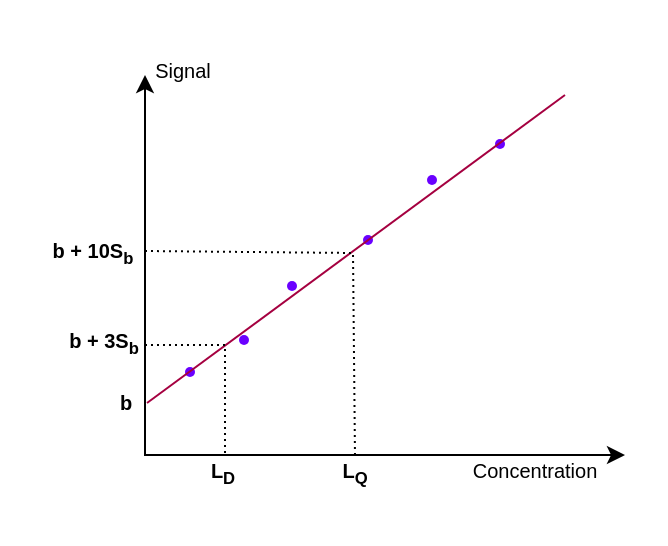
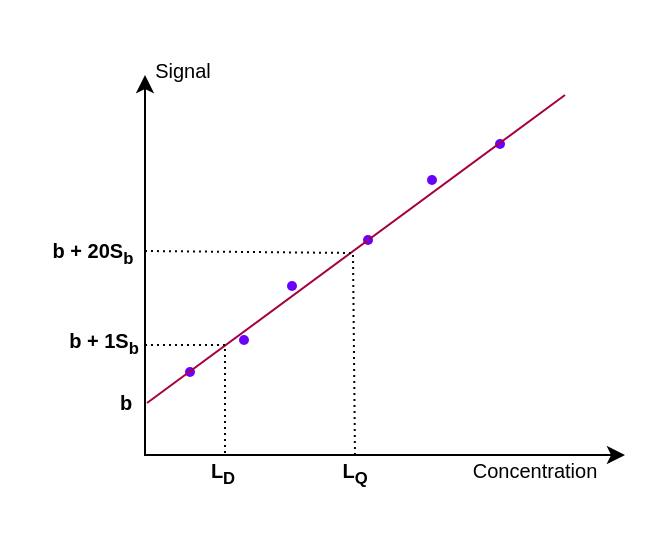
  <mxCell id="0" />
  <mxCell id="1" parent="0" />
  <mxCell id="2" value="" style="endArrow=classic;html=1;rounded=0;startArrow=classic;startFill=1;" edge="1" parent="1"><mxGeometry width="50" height="50" relative="1" as="geometry"><mxPoint x="312" y="227" as="sourcePoint" /><mxPoint x="72" y="37" as="targetPoint" /><Array as="points"><mxPoint x="72" y="227" /></Array></mxGeometry></mxCell>
  <mxCell id="3" value="" style="ellipse;whiteSpace=wrap;html=1;fillColor=#6a00ff;fontColor=#ffffff;strokeColor=none;" vertex="1" parent="1"><mxGeometry x="143" y="140" width="5" height="5" as="geometry" /></mxCell>
  <mxCell id="4" value="" style="ellipse;whiteSpace=wrap;html=1;fillColor=#6a00ff;fontColor=#ffffff;strokeColor=none;" vertex="1" parent="1"><mxGeometry x="92" y="183" width="5" height="5" as="geometry" /></mxCell>
  <mxCell id="5" value="" style="ellipse;whiteSpace=wrap;html=1;fillColor=#6a00ff;fontColor=#ffffff;strokeColor=none;" vertex="1" parent="1"><mxGeometry x="181" y="117" width="5" height="5" as="geometry" /></mxCell>
  <mxCell id="6" value="" style="ellipse;whiteSpace=wrap;html=1;fillColor=#6a00ff;fontColor=#ffffff;strokeColor=none;" vertex="1" parent="1"><mxGeometry x="213" y="87" width="5" height="5" as="geometry" /></mxCell>
  <mxCell id="7" value="" style="ellipse;whiteSpace=wrap;html=1;fillColor=#6a00ff;fontColor=#ffffff;strokeColor=none;" vertex="1" parent="1"><mxGeometry x="247" y="69" width="5" height="5" as="geometry" /></mxCell>
  <mxCell id="8" value="" style="ellipse;whiteSpace=wrap;html=1;fillColor=#6a00ff;fontColor=#ffffff;strokeColor=none;" vertex="1" parent="1"><mxGeometry x="119" y="167" width="5" height="5" as="geometry" /></mxCell>
  <mxCell id="9" value="" style="endArrow=none;html=1;rounded=0;fillColor=#d80073;strokeColor=#A50040;" edge="1" parent="1"><mxGeometry width="50" height="50" relative="1" as="geometry"><mxPoint x="73" y="201" as="sourcePoint" /><mxPoint x="282" y="47" as="targetPoint" /></mxGeometry></mxCell>
- <mxCell id="10" value="b + 3S&lt;sub&gt;b&lt;/sub&gt;" style="text;html=1;align=center;verticalAlign=middle;whiteSpace=wrap;rounded=0;fontSize=10;fontStyle=1" vertex="1" parent="1"><mxGeometry x="32" y="160" width="40" height="21" as="geometry" /></mxCell>
+ <mxCell id="10" value="b + 1S&lt;sub&gt;b&lt;/sub&gt;" style="text;html=1;align=center;verticalAlign=middle;whiteSpace=wrap;rounded=0;fontSize=10;fontStyle=1" vertex="1" parent="1"><mxGeometry x="32" y="160" width="40" height="21" as="geometry" /></mxCell>
  <mxCell id="11" value="b" style="text;html=1;align=center;verticalAlign=middle;whiteSpace=wrap;rounded=0;fontSize=10;fontStyle=1" vertex="1" parent="1"><mxGeometry x="53" y="190" width="20" height="21" as="geometry" /></mxCell>
- <mxCell id="12" value="b + 10S&lt;sub&gt;b&lt;/sub&gt;" style="text;html=1;align=center;verticalAlign=middle;whiteSpace=wrap;rounded=0;fontSize=10;fontStyle=1" vertex="1" parent="1"><mxGeometry x="20" y="115" width="53" height="21" as="geometry" /></mxCell>
+ <mxCell id="12" value="b + 20S&lt;sub&gt;b&lt;/sub&gt;" style="text;html=1;align=center;verticalAlign=middle;whiteSpace=wrap;rounded=0;fontSize=10;fontStyle=1" vertex="1" parent="1"><mxGeometry x="20" y="115" width="53" height="21" as="geometry" /></mxCell>
  <mxCell id="13" value="Concentration" style="text;html=1;align=center;verticalAlign=middle;resizable=0;points=[];autosize=1;strokeColor=none;fillColor=none;fontSize=10;" vertex="1" parent="1"><mxGeometry x="222" y="220" width="90" height="30" as="geometry" /></mxCell>
  <mxCell id="14" value="Signal" style="text;html=1;align=center;verticalAlign=middle;resizable=0;points=[];autosize=1;strokeColor=none;fillColor=none;fontSize=10;" vertex="1" parent="1"><mxGeometry x="66" y="20" width="50" height="30" as="geometry" /></mxCell>
  <mxCell id="15" value="" style="endArrow=none;dashed=1;html=1;strokeWidth=1;rounded=0;dashPattern=1 2;" edge="1" parent="1"><mxGeometry width="50" height="50" relative="1" as="geometry"><mxPoint x="72" y="172" as="sourcePoint" /><mxPoint x="112" y="227" as="targetPoint" /><Array as="points"><mxPoint x="112" y="172" /></Array></mxGeometry></mxCell>
  <mxCell id="16" value="" style="endArrow=none;dashed=1;html=1;strokeWidth=1;rounded=0;dashPattern=1 2;" edge="1" parent="1"><mxGeometry width="50" height="50" relative="1" as="geometry"><mxPoint x="72" y="125" as="sourcePoint" /><mxPoint x="177" y="228" as="targetPoint" /><Array as="points"><mxPoint x="176" y="126" /></Array></mxGeometry></mxCell>
  <mxCell id="17" value="L&lt;sub&gt;D&lt;/sub&gt;" style="text;html=1;align=center;verticalAlign=middle;resizable=0;points=[];autosize=1;strokeColor=none;fillColor=none;fontStyle=1;fontSize=10;" vertex="1" parent="1"><mxGeometry x="91" y="221" width="40" height="30" as="geometry" /></mxCell>
  <mxCell id="18" value="L&lt;sub&gt;Q&lt;/sub&gt;" style="text;html=1;align=center;verticalAlign=middle;resizable=0;points=[];autosize=1;strokeColor=none;fillColor=none;fontStyle=1;fontSize=10;" vertex="1" parent="1"><mxGeometry x="157" y="221" width="40" height="30" as="geometry" /></mxCell>
